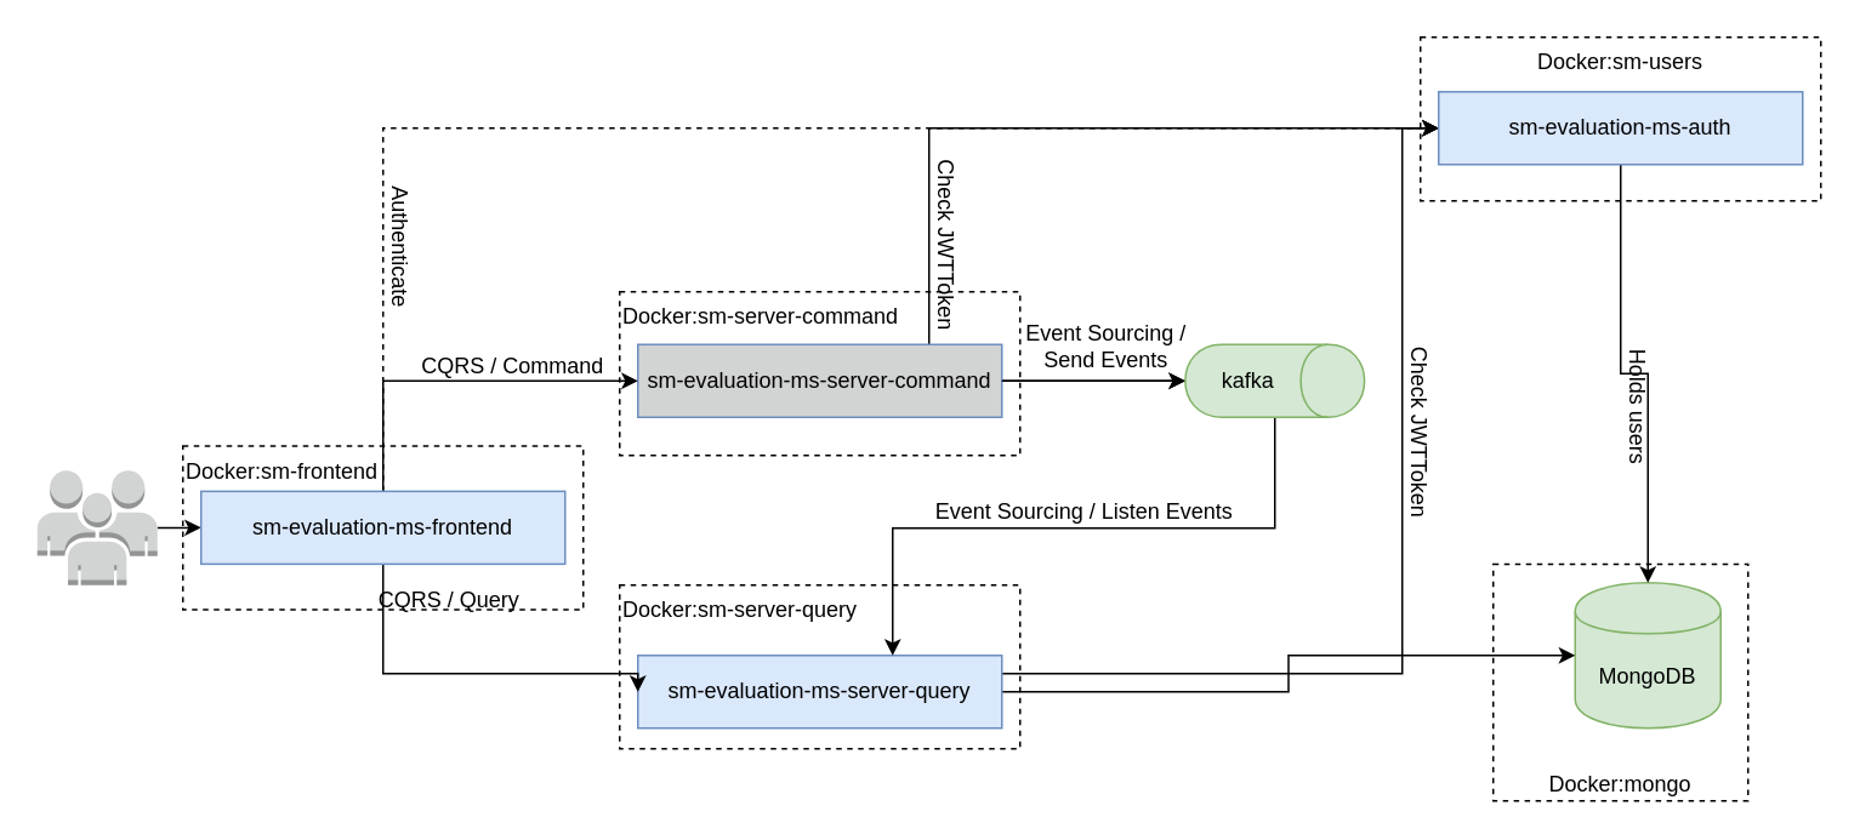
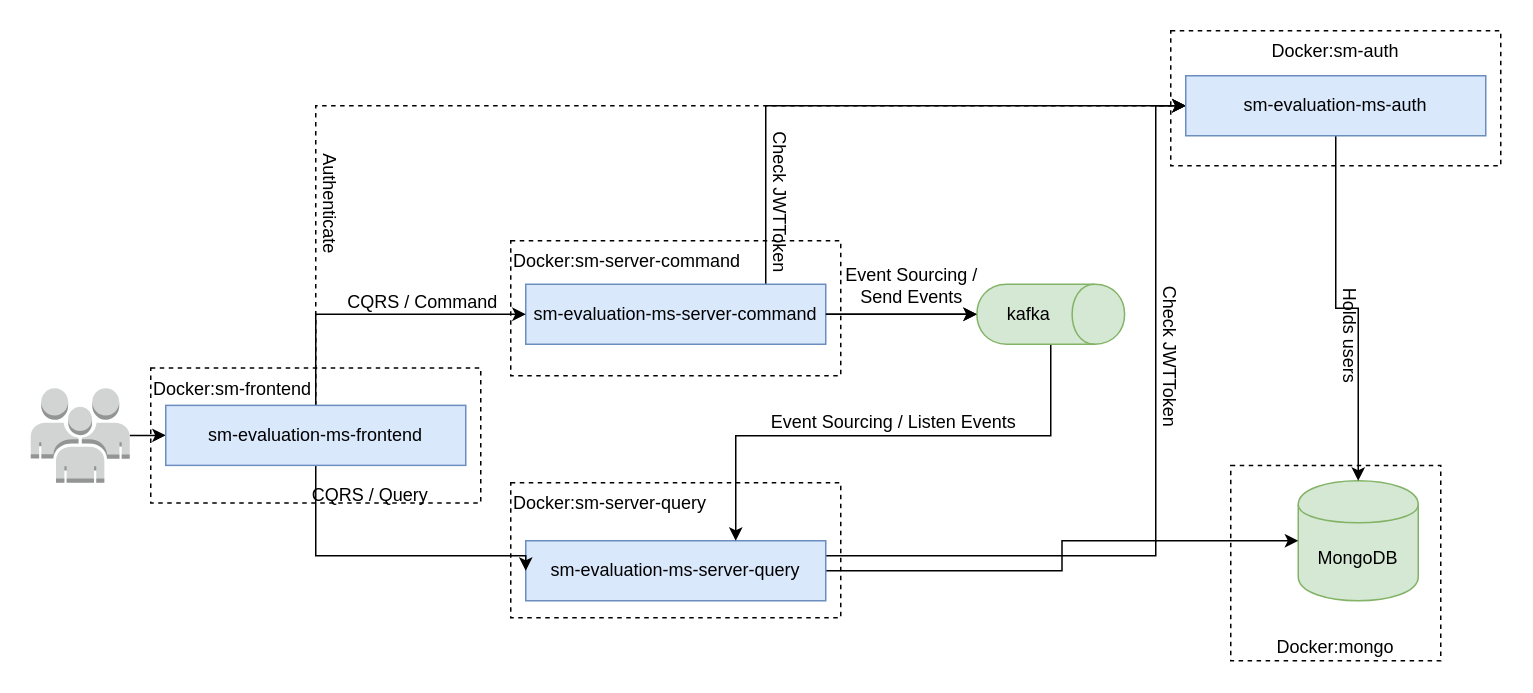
  <mxCell id="0" />
  <mxCell id="1" parent="0" />
  <mxCell id="2" value="Docker:sm-frontend" style="rounded=0;whiteSpace=wrap;html=1;dashed=1;verticalAlign=top;align=left;" vertex="1" parent="1"><mxGeometry x="100" y="244.75" width="220" height="90" as="geometry" /></mxCell>
  <mxCell id="3" value="Docker:sm-server-query" style="rounded=0;whiteSpace=wrap;html=1;dashed=1;verticalAlign=top;align=left;" vertex="1" parent="1"><mxGeometry x="340" y="321.25" width="220" height="90" as="geometry" /></mxCell>
  <mxCell id="4" value="Docker:sm-server-command" style="rounded=0;whiteSpace=wrap;html=1;dashed=1;verticalAlign=top;align=left;" vertex="1" parent="1"><mxGeometry x="340" y="160" width="220" height="90" as="geometry" /></mxCell>
- <mxCell id="5" value="Docker:sm-users" style="rounded=0;whiteSpace=wrap;html=1;dashed=1;verticalAlign=top;" vertex="1" parent="1"><mxGeometry x="780" y="20" width="220" height="90" as="geometry" /></mxCell>
+ <mxCell id="5" value="Docker:sm-auth" style="rounded=0;whiteSpace=wrap;html=1;dashed=1;verticalAlign=top;" vertex="1" parent="1"><mxGeometry x="780" y="20" width="220" height="90" as="geometry" /></mxCell>
  <mxCell id="6" value="Docker:mongo" style="rounded=0;whiteSpace=wrap;html=1;dashed=1;verticalAlign=bottom;" vertex="1" parent="1"><mxGeometry x="820" y="309.75" width="140" height="130.25" as="geometry" /></mxCell>
  <mxCell id="7" value="MongoDB" style="shape=cylinder;whiteSpace=wrap;html=1;boundedLbl=1;backgroundOutline=1;fillColor=#d5e8d4;strokeColor=#82b366;" parent="1" vertex="1"><mxGeometry x="865" y="320" width="80" height="80" as="geometry" /></mxCell>
  <mxCell id="8" style="edgeStyle=orthogonalEdgeStyle;rounded=0;orthogonalLoop=1;jettySize=auto;html=1;entryX=0.5;entryY=1;entryDx=0;entryDy=0;" parent="1" source="11" target="30" edge="1"><mxGeometry relative="1" as="geometry"><mxPoint x="643.793" y="209" as="targetPoint" /></mxGeometry></mxCell>
  <mxCell id="9" style="edgeStyle=orthogonalEdgeStyle;rounded=0;orthogonalLoop=1;jettySize=auto;html=1;entryX=0;entryY=0.5;entryDx=0;entryDy=0;" edge="1" parent="1" source="11" target="27"><mxGeometry relative="1" as="geometry"><Array as="points"><mxPoint x="510" y="70" /></Array></mxGeometry></mxCell>
  <mxCell id="10" value="Check JWTToken" style="text;html=1;align=center;verticalAlign=middle;resizable=0;points=[];rotation=90;" vertex="1" connectable="0" parent="9"><mxGeometry x="-0.656" y="2" relative="1" as="geometry"><mxPoint x="12" y="13" as="offset" /></mxGeometry></mxCell>
- <mxCell id="11" value="sm-evaluation-ms-server-command" style="rounded=0;whiteSpace=wrap;html=1;fillColor=#d2d3d3;strokeColor=#6c8ebf;" parent="1" vertex="1"><mxGeometry x="350" y="189" width="200" height="40" as="geometry" /></mxCell>
+ <mxCell id="11" value="sm-evaluation-ms-server-command" style="rounded=0;whiteSpace=wrap;html=1;fillColor=#dae8fc;strokeColor=#6c8ebf;" parent="1" vertex="1"><mxGeometry x="350" y="189" width="200" height="40" as="geometry" /></mxCell>
  <mxCell id="12" style="edgeStyle=orthogonalEdgeStyle;rounded=0;orthogonalLoop=1;jettySize=auto;html=1;entryX=0;entryY=0.5;entryDx=0;entryDy=0;" parent="1" source="15" target="7" edge="1"><mxGeometry relative="1" as="geometry"><Array as="points" /></mxGeometry></mxCell>
  <mxCell id="13" style="edgeStyle=orthogonalEdgeStyle;rounded=0;orthogonalLoop=1;jettySize=auto;html=1;entryX=0;entryY=0.5;entryDx=0;entryDy=0;" edge="1" parent="1" source="15" target="27"><mxGeometry relative="1" as="geometry"><Array as="points"><mxPoint x="770" y="370" /><mxPoint x="770" y="70" /></Array></mxGeometry></mxCell>
  <mxCell id="14" value="Check JWTToken" style="text;html=1;align=center;verticalAlign=middle;resizable=0;points=[];rotation=90;" vertex="1" connectable="0" parent="13"><mxGeometry x="0.176" y="1" relative="1" as="geometry"><mxPoint x="11" y="-36" as="offset" /></mxGeometry></mxCell>
  <mxCell id="15" value="sm-evaluation-ms-server-query" style="rounded=0;whiteSpace=wrap;html=1;fillColor=#dae8fc;strokeColor=#6c8ebf;" parent="1" vertex="1"><mxGeometry x="350" y="360" width="200" height="40" as="geometry" /></mxCell>
  <mxCell id="16" style="edgeStyle=orthogonalEdgeStyle;rounded=0;orthogonalLoop=1;jettySize=auto;html=1;entryX=0;entryY=0.5;entryDx=0;entryDy=0;exitX=0.5;exitY=0;exitDx=0;exitDy=0;" parent="1" source="24" target="11" edge="1"><mxGeometry relative="1" as="geometry"><Array as="points"><mxPoint x="210" y="209" /></Array></mxGeometry></mxCell>
  <mxCell id="17" value="CQRS / Command" style="text;html=1;align=center;verticalAlign=middle;resizable=0;points=[];" vertex="1" connectable="0" parent="16"><mxGeometry x="0.073" y="-1" relative="1" as="geometry"><mxPoint x="22.75" y="-10" as="offset" /></mxGeometry></mxCell>
  <mxCell id="18" style="edgeStyle=orthogonalEdgeStyle;rounded=0;orthogonalLoop=1;jettySize=auto;html=1;entryX=0;entryY=0.5;entryDx=0;entryDy=0;exitX=0.5;exitY=1;exitDx=0;exitDy=0;" parent="1" source="24" target="15" edge="1"><mxGeometry relative="1" as="geometry"><Array as="points"><mxPoint x="210" y="370" /></Array></mxGeometry></mxCell>
  <mxCell id="19" value="CQRS / Query" style="text;html=1;align=center;verticalAlign=middle;resizable=0;points=[];" vertex="1" connectable="0" parent="18"><mxGeometry x="-0.428" y="34" relative="1" as="geometry"><mxPoint x="36" y="-6.75" as="offset" /></mxGeometry></mxCell>
  <mxCell id="20" style="edgeStyle=orthogonalEdgeStyle;rounded=0;orthogonalLoop=1;jettySize=auto;html=1;entryX=0;entryY=0.5;entryDx=0;entryDy=0;" parent="1" source="21" target="24" edge="1"><mxGeometry relative="1" as="geometry" /></mxCell>
  <mxCell id="21" value="" style="outlineConnect=0;dashed=0;verticalLabelPosition=bottom;verticalAlign=top;align=center;html=1;shape=mxgraph.aws3.users;fillColor=#D2D3D3;gradientColor=none;" parent="1" vertex="1"><mxGeometry x="20" y="258.25" width="66" height="63" as="geometry" /></mxCell>
  <mxCell id="22" style="edgeStyle=orthogonalEdgeStyle;rounded=0;orthogonalLoop=1;jettySize=auto;html=1;exitX=0.5;exitY=0;exitDx=0;exitDy=0;entryX=0;entryY=0.5;entryDx=0;entryDy=0;dashed=1;" edge="1" parent="1" source="24" target="27"><mxGeometry relative="1" as="geometry" /></mxCell>
  <mxCell id="23" value="Authenticate" style="text;html=1;align=center;verticalAlign=middle;resizable=0;points=[];rotation=90;" vertex="1" connectable="0" parent="22"><mxGeometry x="-0.687" y="2" relative="1" as="geometry"><mxPoint x="12" y="-13.75" as="offset" /></mxGeometry></mxCell>
  <mxCell id="24" value="sm-evaluation-ms-frontend" style="rounded=0;whiteSpace=wrap;html=1;fillColor=#dae8fc;strokeColor=#6c8ebf;" parent="1" vertex="1"><mxGeometry x="110" y="269.75" width="200" height="40" as="geometry" /></mxCell>
  <mxCell id="25" style="edgeStyle=orthogonalEdgeStyle;rounded=0;orthogonalLoop=1;jettySize=auto;html=1;entryX=0.5;entryY=0;entryDx=0;entryDy=0;" parent="1" source="27" target="7" edge="1"><mxGeometry relative="1" as="geometry" /></mxCell>
  <mxCell id="26" value="Holds users" style="text;html=1;align=center;verticalAlign=middle;resizable=0;points=[];rotation=90;" vertex="1" connectable="0" parent="25"><mxGeometry x="-0.208" y="-1" relative="1" as="geometry"><mxPoint x="11" y="35" as="offset" /></mxGeometry></mxCell>
  <mxCell id="27" value="sm-evaluation-ms-auth" style="rounded=0;whiteSpace=wrap;html=1;fillColor=#dae8fc;strokeColor=#6c8ebf;" parent="1" vertex="1"><mxGeometry x="790" y="50" width="200" height="40" as="geometry" /></mxCell>
  <mxCell id="28" style="edgeStyle=orthogonalEdgeStyle;rounded=0;orthogonalLoop=1;jettySize=auto;html=1;" edge="1" parent="1" source="30" target="15"><mxGeometry relative="1" as="geometry"><Array as="points"><mxPoint x="700" y="290" /><mxPoint x="490" y="290" /></Array></mxGeometry></mxCell>
  <mxCell id="29" value="Event Sourcing / Listen Events" style="text;html=1;align=center;verticalAlign=middle;resizable=0;points=[];" vertex="1" connectable="0" parent="28"><mxGeometry x="0.227" relative="1" as="geometry"><mxPoint x="42" y="-10" as="offset" /></mxGeometry></mxCell>
  <mxCell id="30" value="kafka" style="shape=cylinder;whiteSpace=wrap;html=1;boundedLbl=1;backgroundOutline=1;rotation=90;horizontal=0;fillColor=#d5e8d4;strokeColor=#82b366;" vertex="1" parent="1"><mxGeometry x="680" y="159.75" width="40" height="98.5" as="geometry" /></mxCell>
  <mxCell id="31" style="edgeStyle=orthogonalEdgeStyle;rounded=0;orthogonalLoop=1;jettySize=auto;html=1;entryX=0.5;entryY=1;entryDx=0;entryDy=0;" edge="1" parent="1" source="11" target="30"><mxGeometry relative="1" as="geometry"><mxPoint x="590" y="209" as="sourcePoint" /><mxPoint x="890" y="90" as="targetPoint" /></mxGeometry></mxCell>
  <mxCell id="32" value="Event Sourcing /&lt;br&gt;Send Events" style="text;html=1;align=center;verticalAlign=middle;resizable=0;points=[];" vertex="1" connectable="0" parent="31"><mxGeometry x="0.256" y="1" relative="1" as="geometry"><mxPoint x="-7" y="-19" as="offset" /></mxGeometry></mxCell>
